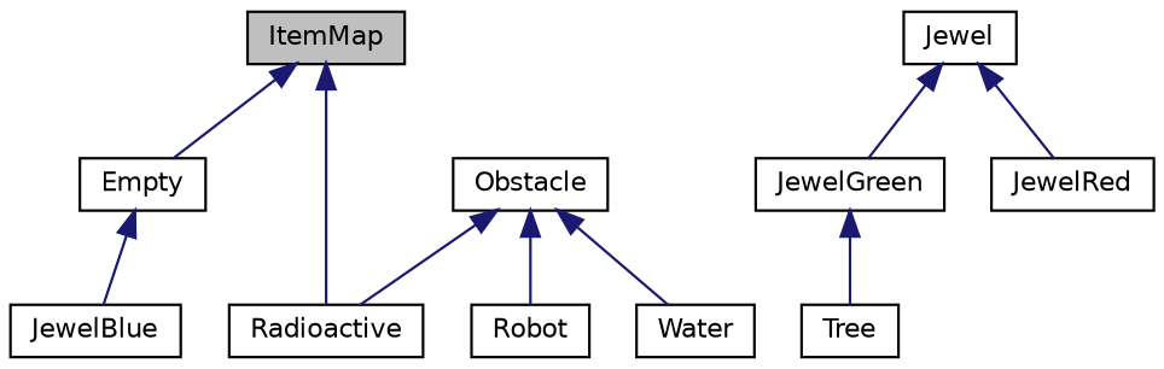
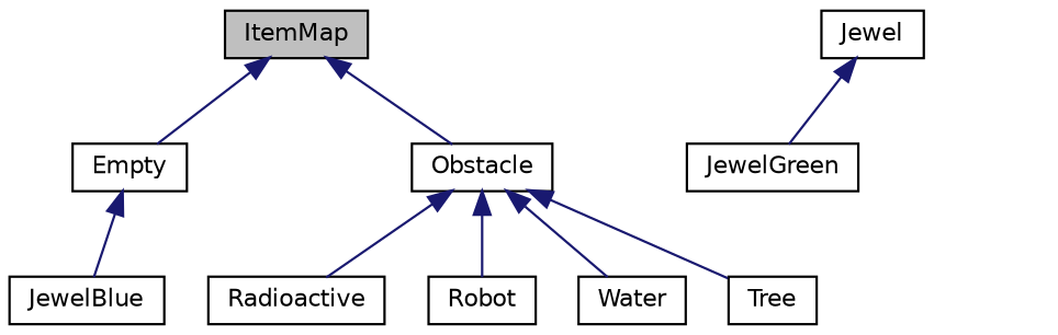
  digraph {
    node [color=black fillcolor=white fontname=Helvetica fontsize=10 shape=record style=filled]
    edge [color=midnightblue dir=back fontname=Helvetica fontsize=10 labelfontname=Helvetica labelfontsize=10 style=solid]
    n1 [fillcolor=grey75 fontcolor=black height=0.2 label=ItemMap width=0.4]
    n2 [height=0.2 label=Empty width=0.4]
    n3 [height=0.2 label=Obstacle width=0.4]
    n4 [height=0.2 label=JewelBlue width=0.4]
    n5 [height=0.2 label=Jewel width=0.4]
    n6 [height=0.2 label=JewelGreen width=0.4]
-   n7 [height=0.2 label=JewelRed width=0.4]
    n8 [height=0.2 label=Robot width=0.4]
    n9 [height=0.2 label=Radioactive width=0.4]
    n10 [height=0.2 label=Tree width=0.4]
    n11 [height=0.2 label=Water width=0.4]
    n1 -> n2
-   n1 -> n9
+   n1 -> n3
    n2 -> n4
    n3 -> n8
    n3 -> n9
-   n6 -> n10
+   n3 -> n10
    n3 -> n11
    n5 -> n6
-   n5 -> n7
  }
